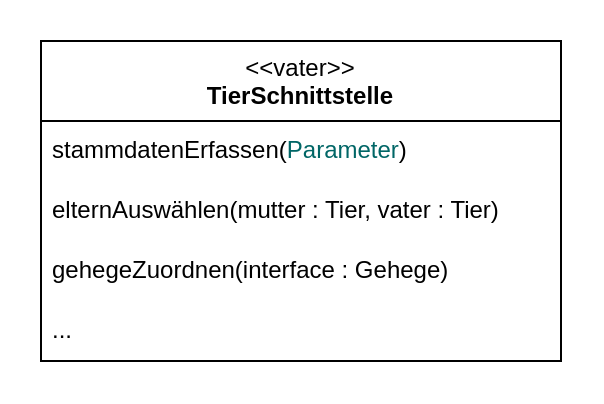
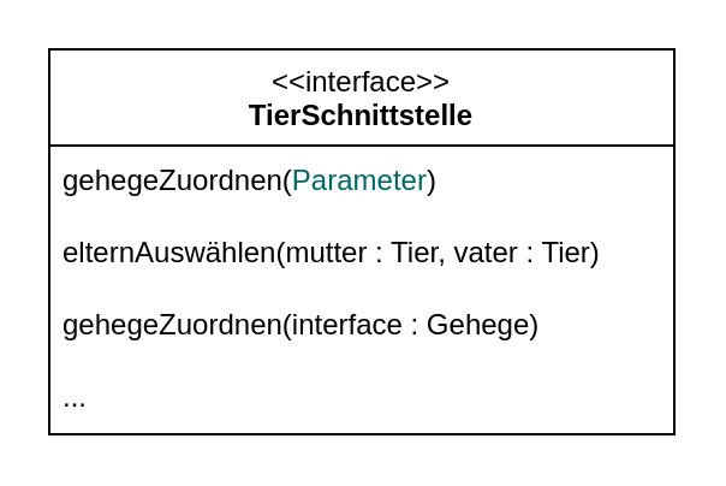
  <mxCell id="0" />
  <mxCell id="1" parent="0" />
- <mxCell id="2" value="&amp;lt;&amp;lt;vater&amp;gt;&amp;gt;&lt;br&gt;&lt;b&gt;TierSchnittstelle&lt;/b&gt;" style="swimlane;fontStyle=0;align=center;verticalAlign=top;childLayout=stackLayout;horizontal=1;startSize=40;horizontalStack=0;resizeParent=1;resizeParentMax=0;resizeLast=0;collapsible=0;marginBottom=0;html=1;whiteSpace=wrap;" vertex="1" parent="1"><mxGeometry x="20" y="20" width="260" height="160" as="geometry" /></mxCell>
- <mxCell id="3" value="stammdatenErfassen(&lt;font color=&quot;#006666&quot;&gt;Parameter&lt;/font&gt;)" style="text;html=1;strokeColor=none;fillColor=none;align=left;verticalAlign=middle;spacingLeft=4;spacingRight=4;overflow=hidden;rotatable=0;points=[[0,0.5],[1,0.5]];portConstraint=eastwest;whiteSpace=wrap;" vertex="1" parent="2"><mxGeometry y="40" width="260" height="30" as="geometry" /></mxCell>
+ <mxCell id="2" value="&amp;lt;&amp;lt;interface&amp;gt;&amp;gt;&lt;br&gt;&lt;b&gt;TierSchnittstelle&lt;/b&gt;" style="swimlane;fontStyle=0;align=center;verticalAlign=top;childLayout=stackLayout;horizontal=1;startSize=40;horizontalStack=0;resizeParent=1;resizeParentMax=0;resizeLast=0;collapsible=0;marginBottom=0;html=1;whiteSpace=wrap;" vertex="1" parent="1"><mxGeometry x="20" y="20" width="260" height="160" as="geometry" /></mxCell>
+ <mxCell id="3" value="gehegeZuordnen(&lt;font color=&quot;#006666&quot;&gt;Parameter&lt;/font&gt;)" style="text;html=1;strokeColor=none;fillColor=none;align=left;verticalAlign=middle;spacingLeft=4;spacingRight=4;overflow=hidden;rotatable=0;points=[[0,0.5],[1,0.5]];portConstraint=eastwest;whiteSpace=wrap;" vertex="1" parent="2"><mxGeometry y="40" width="260" height="30" as="geometry" /></mxCell>
  <mxCell id="4" value="elternAuswählen(mutter : Tier, vater : Tier)" style="text;html=1;strokeColor=none;fillColor=none;align=left;verticalAlign=middle;spacingLeft=4;spacingRight=4;overflow=hidden;rotatable=0;points=[[0,0.5],[1,0.5]];portConstraint=eastwest;whiteSpace=wrap;" vertex="1" parent="2"><mxGeometry y="70" width="260" height="30" as="geometry" /></mxCell>
  <mxCell id="5" value="gehegeZuordnen(interface : Gehege)" style="text;html=1;strokeColor=none;fillColor=none;align=left;verticalAlign=middle;spacingLeft=4;spacingRight=4;overflow=hidden;rotatable=0;points=[[0,0.5],[1,0.5]];portConstraint=eastwest;whiteSpace=wrap;" vertex="1" parent="2"><mxGeometry y="100" width="260" height="30" as="geometry" /></mxCell>
  <mxCell id="6" value="..." style="text;html=1;strokeColor=none;fillColor=none;align=left;verticalAlign=middle;spacingLeft=4;spacingRight=4;overflow=hidden;rotatable=0;points=[[0,0.5],[1,0.5]];portConstraint=eastwest;whiteSpace=wrap;" vertex="1" parent="2"><mxGeometry y="130" width="260" height="30" as="geometry" /></mxCell>
